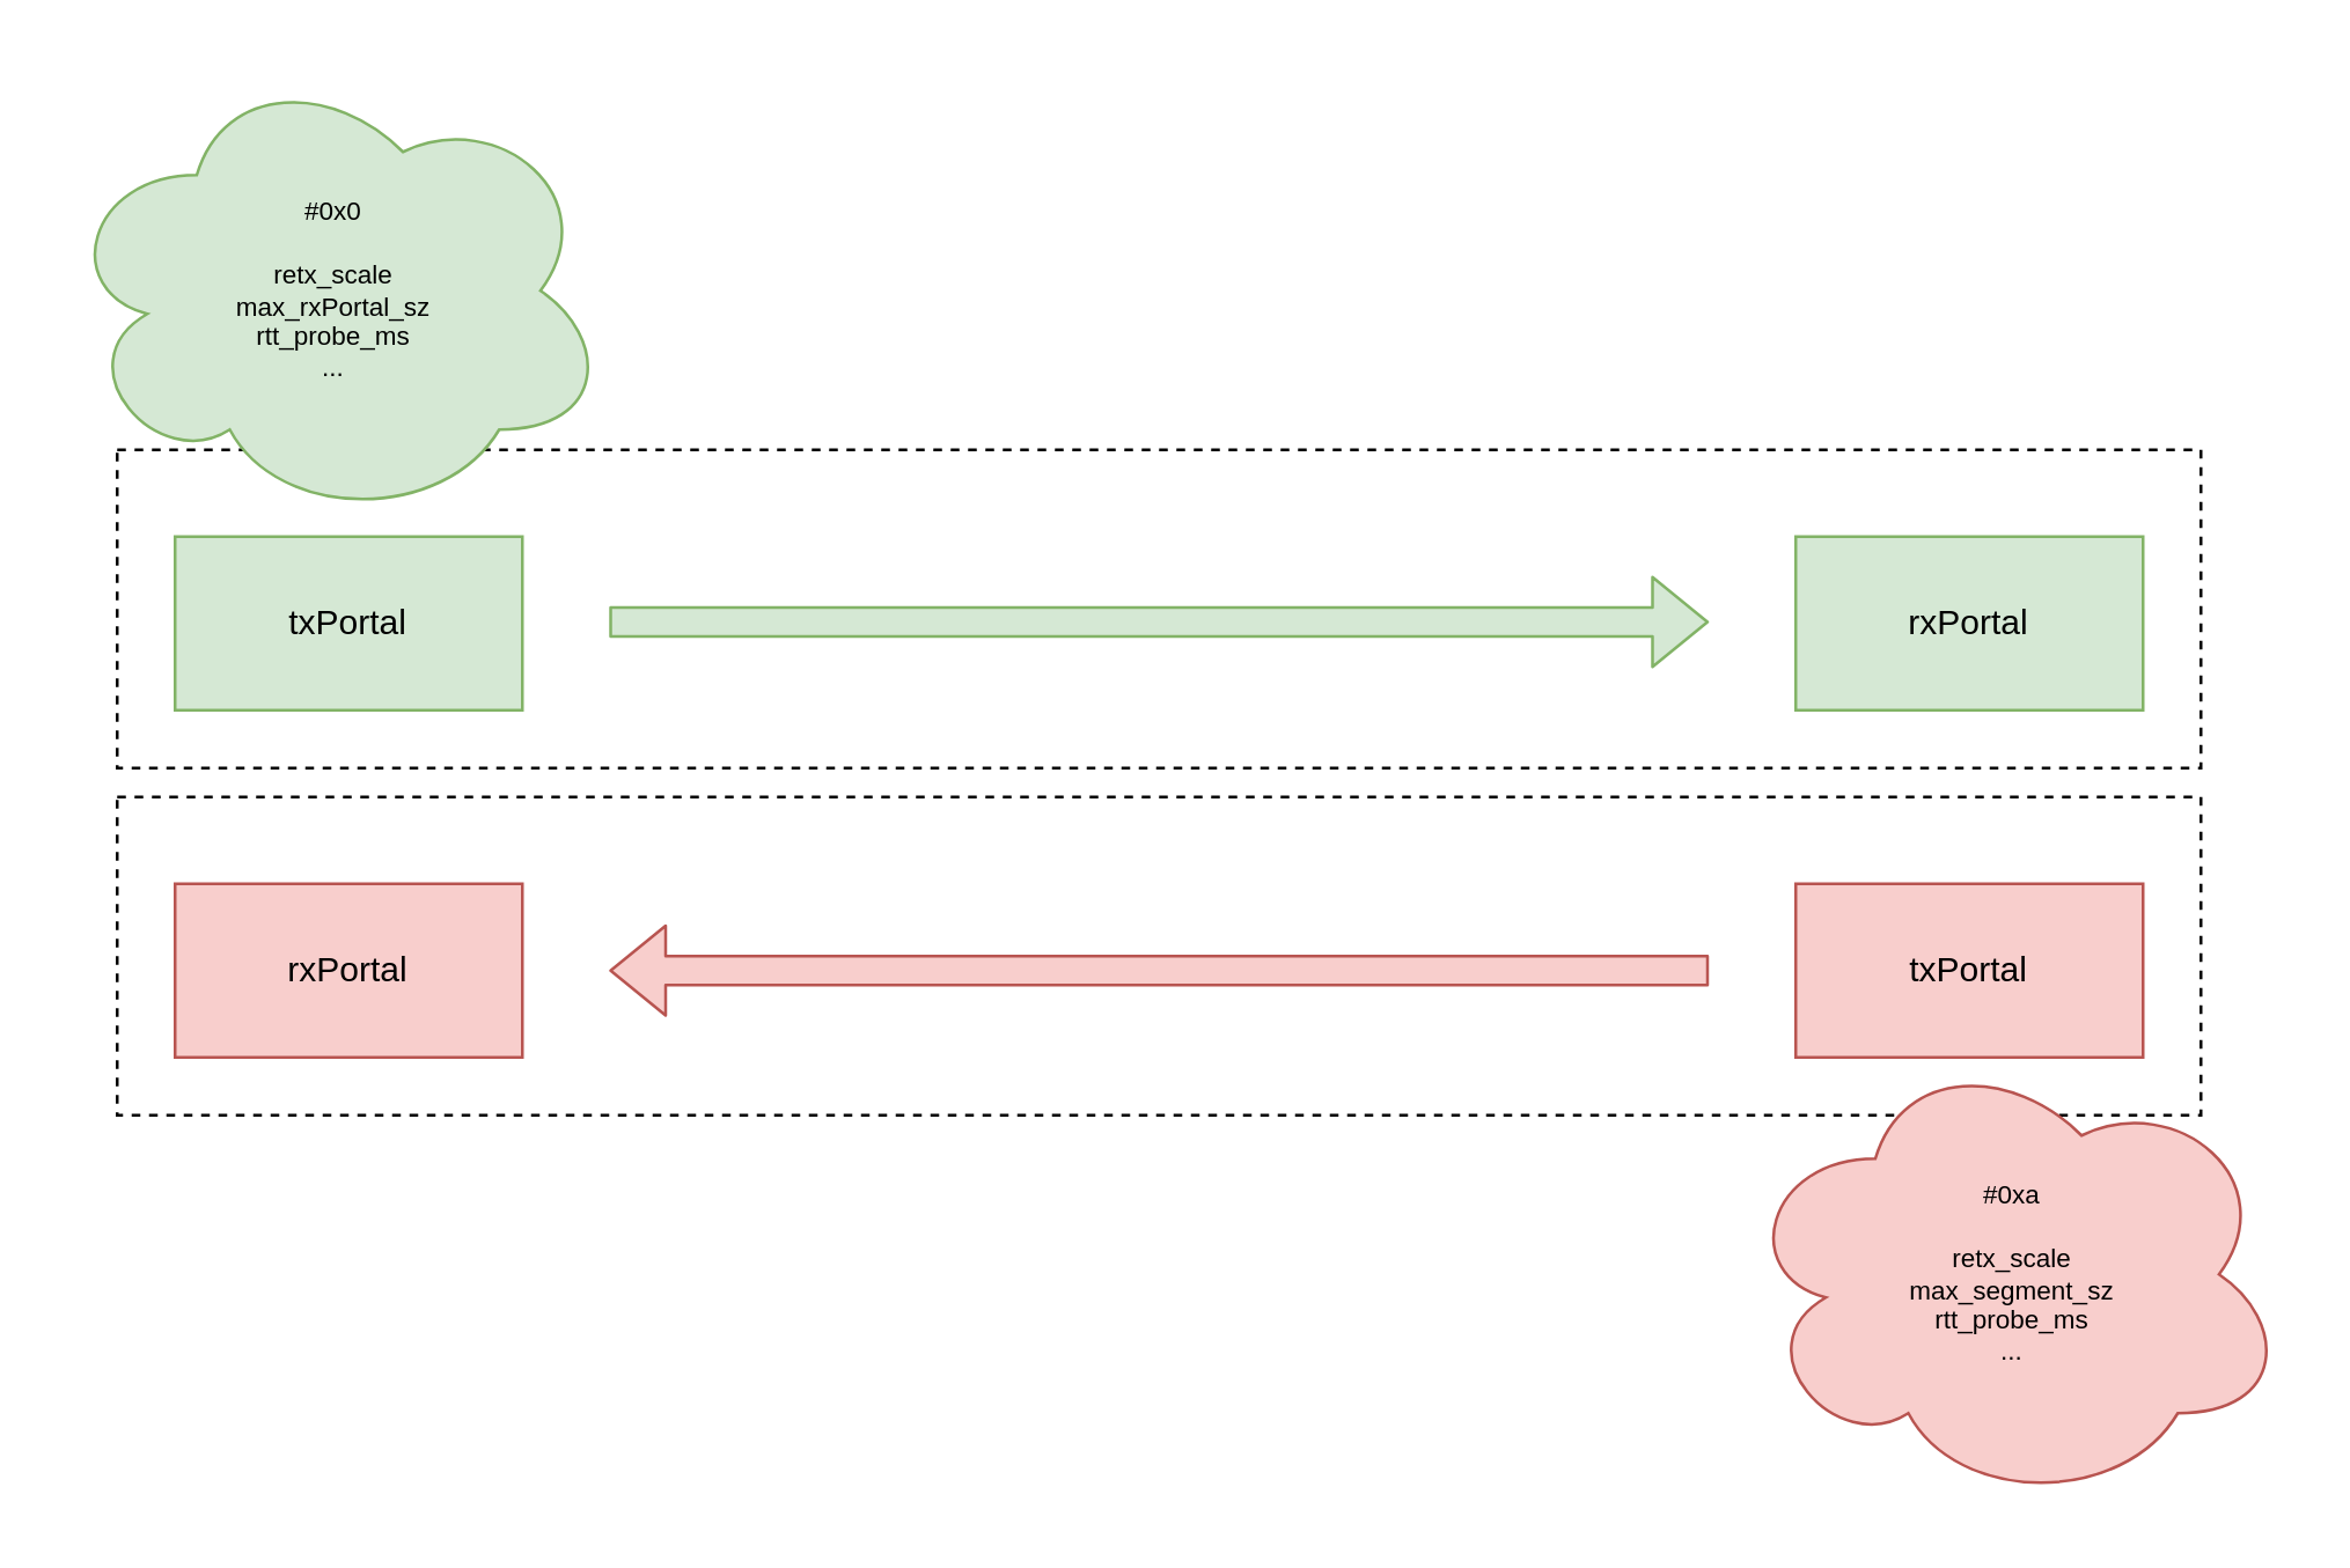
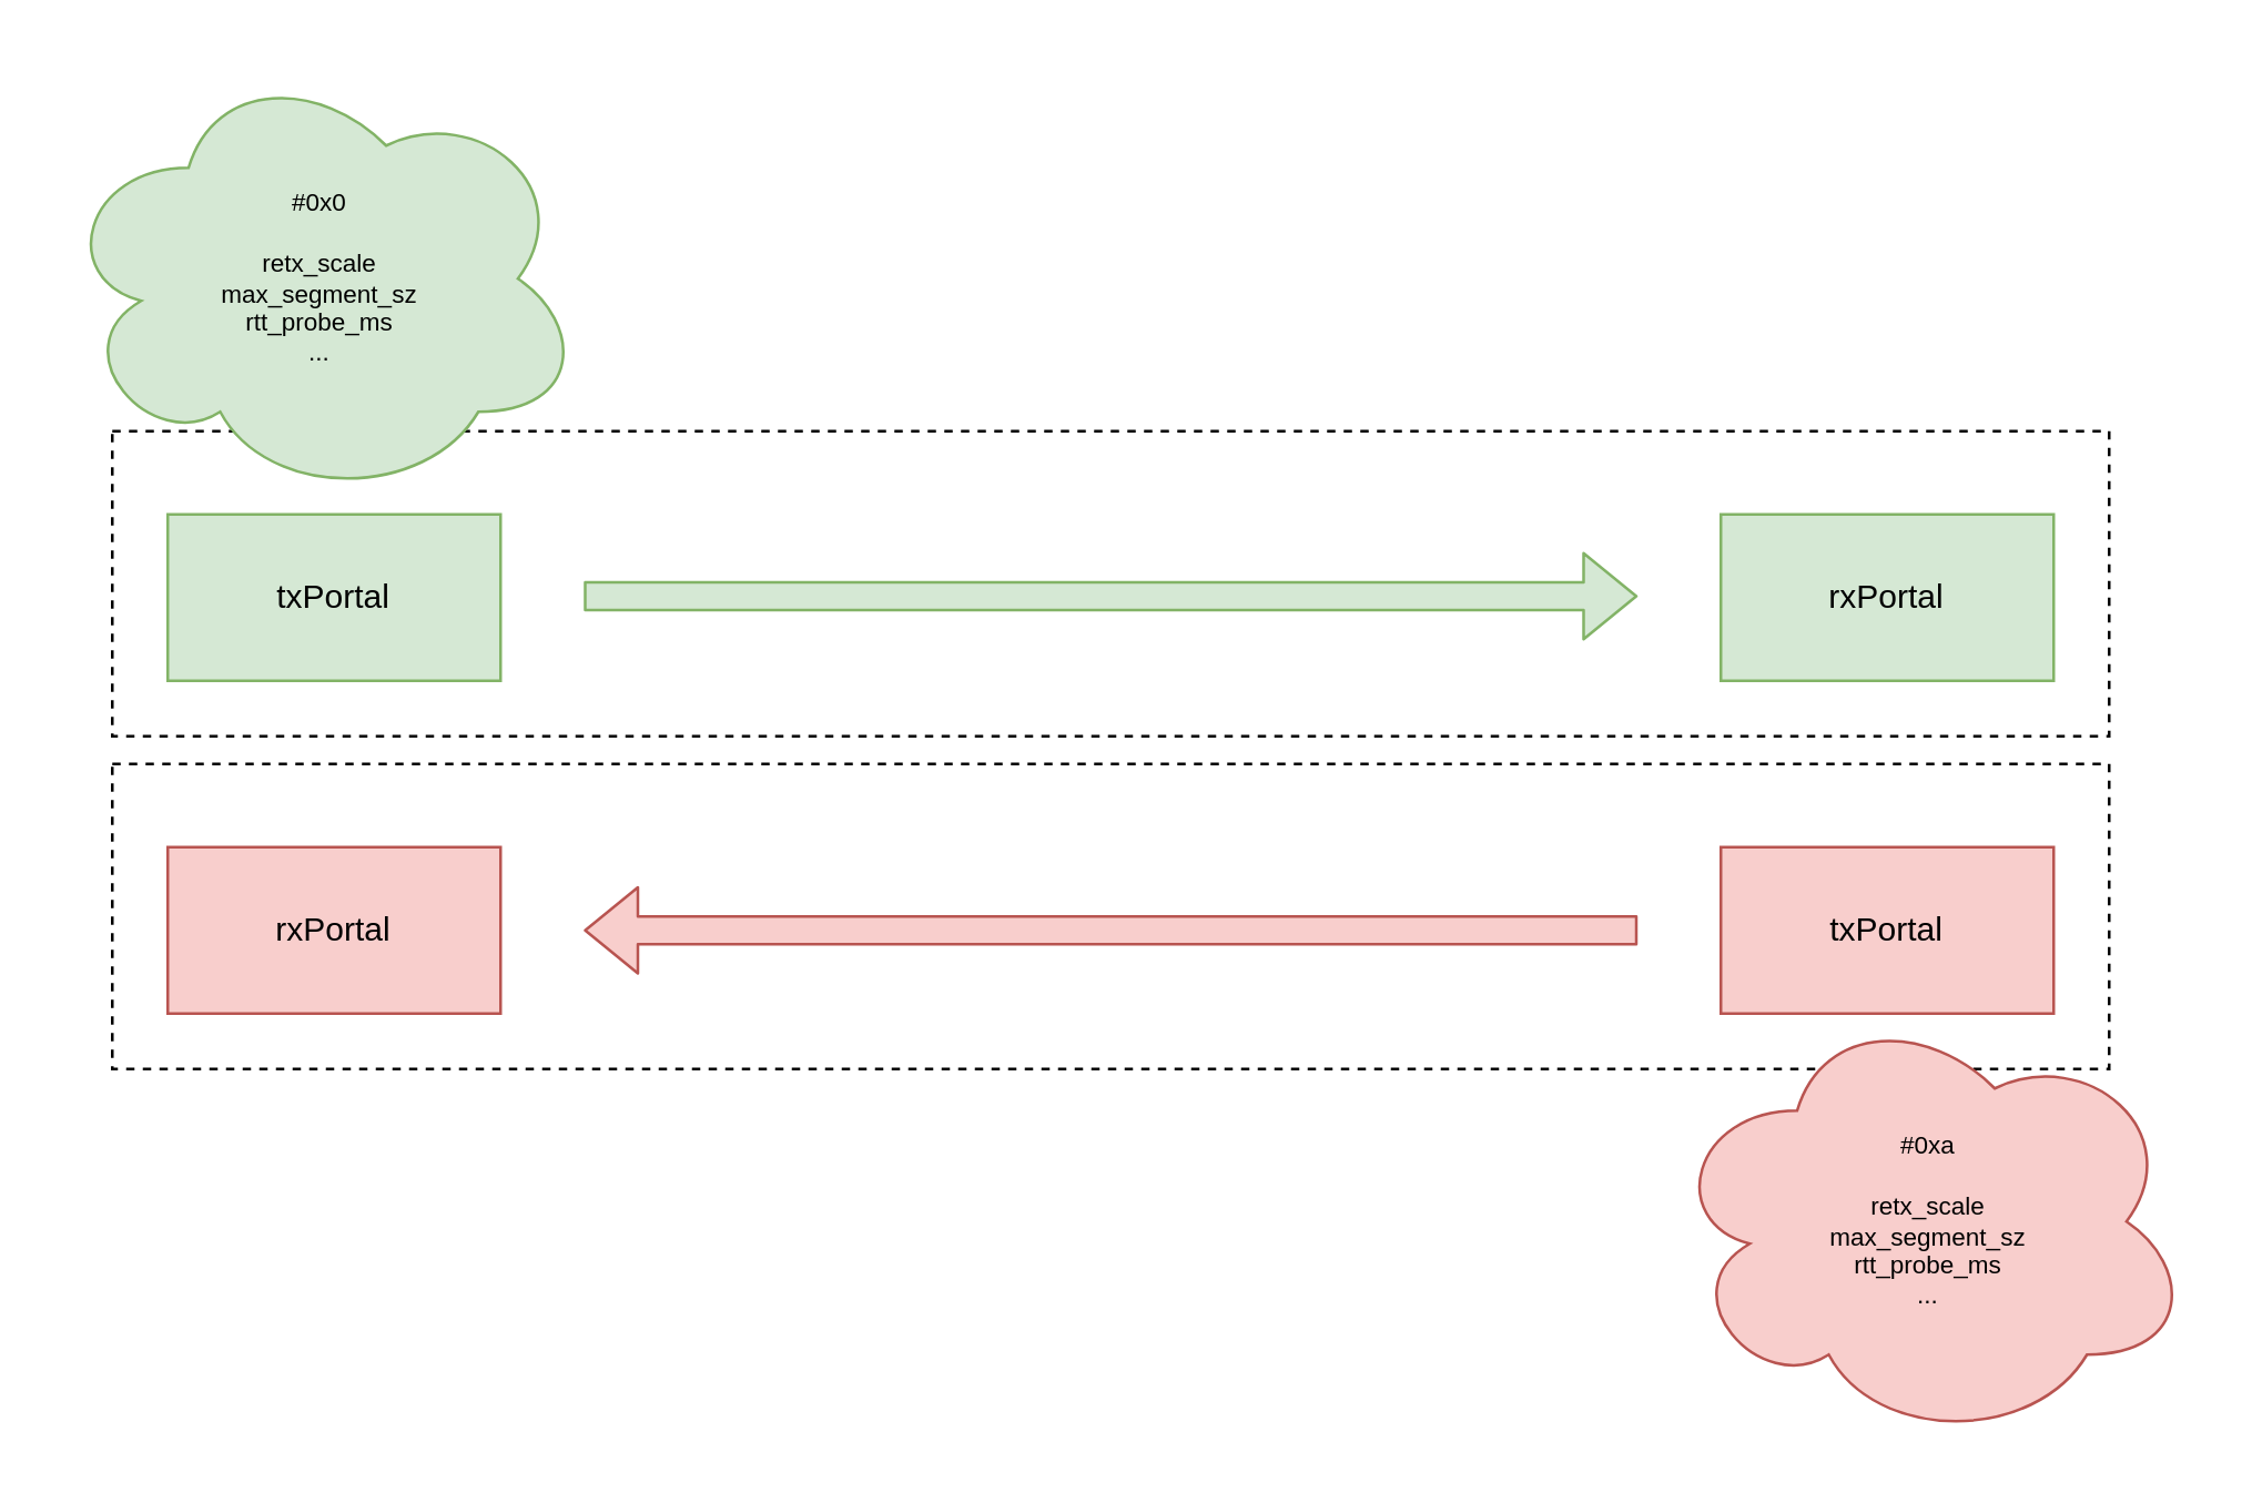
  <mxCell id="0" />
  <mxCell id="1" parent="0" />
  <mxCell id="2" value="" style="rounded=0;whiteSpace=wrap;html=1;dashed=1;fillColor=none;" parent="1" vertex="1"><mxGeometry x="40" y="275" width="720" height="110" as="geometry" /></mxCell>
  <mxCell id="3" value="" style="rounded=0;whiteSpace=wrap;html=1;dashed=1;fillColor=none;" parent="1" vertex="1"><mxGeometry x="40" y="155" width="720" height="110" as="geometry" /></mxCell>
  <mxCell id="4" value="txPortal" style="rounded=0;whiteSpace=wrap;html=1;fillColor=#d5e8d4;strokeColor=#82b366;" parent="1" vertex="1"><mxGeometry x="60" y="185" width="120" height="60" as="geometry" /></mxCell>
  <mxCell id="5" value="rxPortal" style="rounded=0;whiteSpace=wrap;html=1;fillColor=#d5e8d4;strokeColor=#82b366;" parent="1" vertex="1"><mxGeometry x="620" y="185" width="120" height="60" as="geometry" /></mxCell>
  <mxCell id="6" value="" style="shape=flexArrow;endArrow=classic;html=1;fillColor=#d5e8d4;strokeColor=#82b366;" parent="1" edge="1"><mxGeometry width="50" height="50" relative="1" as="geometry"><mxPoint x="210" y="214.5" as="sourcePoint" /><mxPoint x="590" y="214.5" as="targetPoint" /></mxGeometry></mxCell>
  <mxCell id="7" value="rxPortal" style="rounded=0;whiteSpace=wrap;html=1;fillColor=#f8cecc;strokeColor=#b85450;" parent="1" vertex="1"><mxGeometry x="60" y="305" width="120" height="60" as="geometry" /></mxCell>
  <mxCell id="8" value="txPortal" style="rounded=0;whiteSpace=wrap;html=1;fillColor=#f8cecc;strokeColor=#b85450;" parent="1" vertex="1"><mxGeometry x="620" y="305" width="120" height="60" as="geometry" /></mxCell>
  <mxCell id="9" value="" style="shape=flexArrow;endArrow=classic;html=1;fillColor=#f8cecc;strokeColor=#b85450;" parent="1" edge="1"><mxGeometry width="50" height="50" relative="1" as="geometry"><mxPoint x="590" y="335" as="sourcePoint" /><mxPoint x="210" y="335" as="targetPoint" /></mxGeometry></mxCell>
- <mxCell id="10" value="#0x0&lt;br&gt;&lt;br&gt;retx_scale&lt;br&gt;max_rxPortal_sz&lt;br&gt;rtt_probe_ms&lt;br&gt;..." style="ellipse;shape=cloud;whiteSpace=wrap;html=1;fontSize=9;align=center;fillColor=#d5e8d4;strokeColor=#82b366;" parent="1" vertex="1"><mxGeometry x="20" y="20" width="190" height="160" as="geometry" /></mxCell>
+ <mxCell id="10" value="#0x0&lt;br&gt;&lt;br&gt;retx_scale&lt;br&gt;max_segment_sz&lt;br&gt;rtt_probe_ms&lt;br&gt;..." style="ellipse;shape=cloud;whiteSpace=wrap;html=1;fontSize=9;align=center;fillColor=#d5e8d4;strokeColor=#82b366;" parent="1" vertex="1"><mxGeometry x="20" y="20" width="190" height="160" as="geometry" /></mxCell>
  <mxCell id="11" value="#0xa&lt;br&gt;&lt;br&gt;retx_scale&lt;br&gt;max_segment_sz&lt;br&gt;rtt_probe_ms&lt;br&gt;..." style="ellipse;shape=cloud;whiteSpace=wrap;html=1;fontSize=9;align=center;fillColor=#f8cecc;strokeColor=#b85450;" parent="1" vertex="1"><mxGeometry x="600" y="360" width="190" height="160" as="geometry" /></mxCell>
